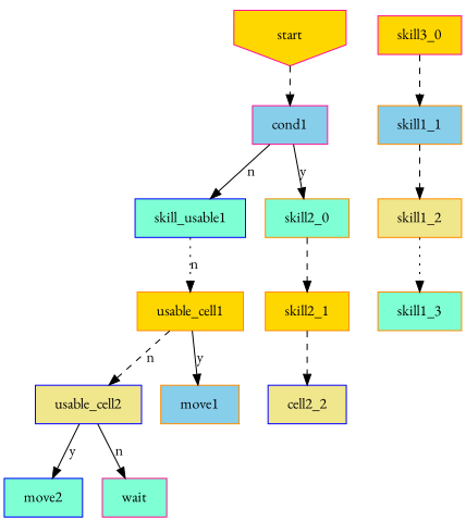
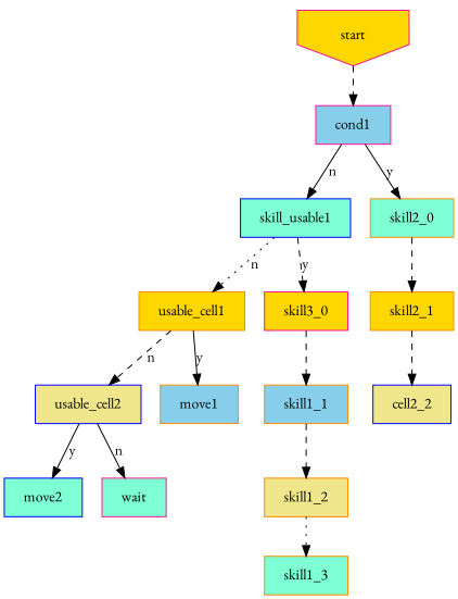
  digraph {
    concentrate=true
    fixedsize=true
    fontname="EB Garamond"
    node [color=darkorange fillcolor=aquamarine fontname="EB Garamond" margin="0.25,0.125" shape=rect style=filled]
    edge [fontname="EB Garamond" style=dashed]
    start [color=deeppink fillcolor=gold shape=invhouse]
    cond1 [color=deeppink fillcolor=skyblue]
    skill_usable1 [color=blue]
    skill2_0
    usable_cell1 [fillcolor=gold]
    n6 [color=deeppink fillcolor=gold label=skill3_0]
    skill2_1 [fillcolor=gold]
    usable_cell2 [color=blue fillcolor=khaki]
    move1 [fillcolor=skyblue]
    skill1_1 [fillcolor=skyblue]
    move2 [color=blue]
    wait [color=deeppink]
    skill1_2 [fillcolor=khaki]
    skill1_3
    n15 [color=blue fillcolor=khaki label=cell2_2]
    start -> cond1
    cond1 -> skill_usable1 [label=n style=solid]
    cond1 -> skill2_0 [label=y style=solid]
    skill_usable1 -> usable_cell1 [label=n style=dotted]
+   skill_usable1 -> n6 [label=y]
    skill2_0 -> skill2_1
    usable_cell1 -> usable_cell2 [label=n]
    usable_cell1 -> move1 [label=y style=solid]
    n6 -> skill1_1
    skill2_1 -> n15
    usable_cell2 -> move2 [label=y style=solid]
    usable_cell2 -> wait [label=n style=solid]
    skill1_1 -> skill1_2
    skill1_2 -> skill1_3 [style=dotted]
  }
